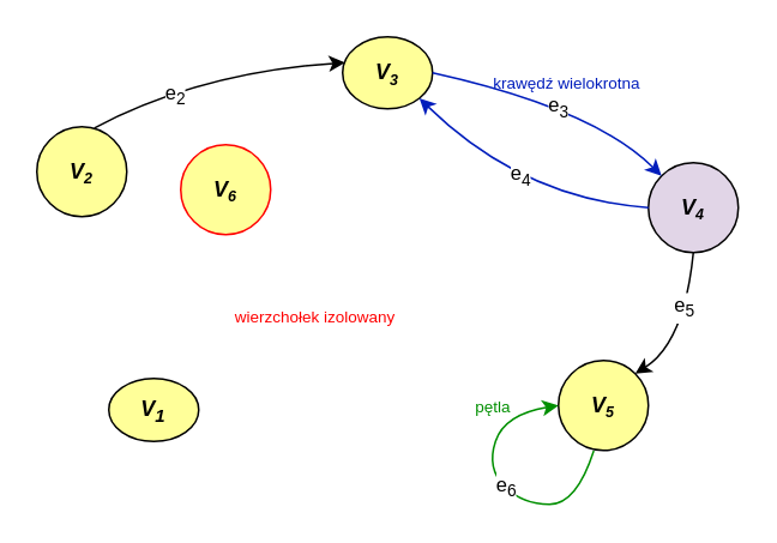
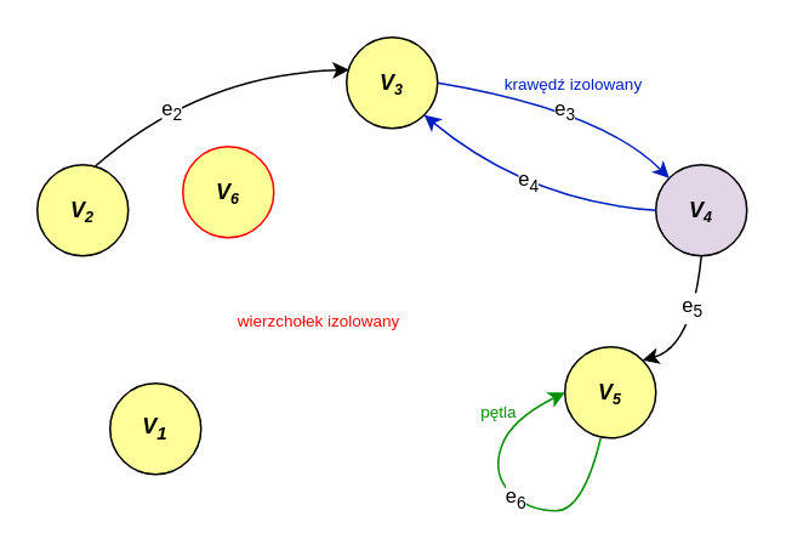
  <mxCell id="0" />
  <mxCell id="1" parent="0" />
- <mxCell id="2" value="V&lt;span style=&quot;font-size: 10px;&quot;&gt;&lt;sub&gt;2&lt;/sub&gt;&lt;/span&gt;" style="ellipse;whiteSpace=wrap;html=1;aspect=fixed;fillColor=#FFFF99;fontColor=#000000;fontStyle=3" parent="1" vertex="1"><mxGeometry x="20" y="70" width="50" height="50" as="geometry" /></mxCell>
- <mxCell id="3" value="V&lt;span style=&quot;font-size: 10px;&quot;&gt;&lt;sub&gt;3&lt;/sub&gt;&lt;/span&gt;" style="ellipse;whiteSpace=wrap;html=1;aspect=fixed;fillColor=#FFFF99;fontColor=#000000;fontStyle=3" parent="1" vertex="1"><mxGeometry x="190" y="20" width="50" height="40" as="geometry" /></mxCell>
+ <mxCell id="2" value="V&lt;span style=&quot;font-size: 10px;&quot;&gt;&lt;sub&gt;2&lt;/sub&gt;&lt;/span&gt;" style="ellipse;whiteSpace=wrap;html=1;aspect=fixed;fillColor=#FFFF99;fontColor=#000000;fontStyle=3" parent="1" vertex="1"><mxGeometry x="20" y="90" width="50" height="50" as="geometry" /></mxCell>
+ <mxCell id="3" value="V&lt;span style=&quot;font-size: 10px;&quot;&gt;&lt;sub&gt;3&lt;/sub&gt;&lt;/span&gt;" style="ellipse;whiteSpace=wrap;html=1;aspect=fixed;fillColor=#FFFF99;fontColor=#000000;fontStyle=3" parent="1" vertex="1"><mxGeometry x="190" y="20" width="50" height="50" as="geometry" /></mxCell>
  <mxCell id="4" value="V&lt;span style=&quot;font-size: 10px;&quot;&gt;&lt;sub&gt;6&lt;/sub&gt;&lt;/span&gt;" style="ellipse;whiteSpace=wrap;html=1;aspect=fixed;fillColor=#FFFF99;fontColor=#000000;fontStyle=3;strokeColor=#FF0000;" parent="1" vertex="1"><mxGeometry x="100" y="80" width="50" height="50" as="geometry" /></mxCell>
- <mxCell id="5" value="V&lt;sub&gt;1&lt;/sub&gt;" style="ellipse;whiteSpace=wrap;html=1;aspect=fixed;fillColor=#FFFF99;fontColor=#000000;fontStyle=3" parent="1" vertex="1"><mxGeometry x="60" y="210" width="50" height="35" as="geometry" /></mxCell>
+ <mxCell id="5" value="V&lt;sub&gt;1&lt;/sub&gt;" style="ellipse;whiteSpace=wrap;html=1;aspect=fixed;fillColor=#FFFF99;fontColor=#000000;fontStyle=3" parent="1" vertex="1"><mxGeometry x="60" y="210" width="50" height="50" as="geometry" /></mxCell>
  <mxCell id="6" value="V&lt;span style=&quot;font-size: 10px;&quot;&gt;&lt;sub&gt;4&lt;/sub&gt;&lt;/span&gt;" style="ellipse;whiteSpace=wrap;html=1;aspect=fixed;fillColor=#e1d5e7;fontColor=#000000;fontStyle=3;" parent="1" vertex="1"><mxGeometry x="360" y="90" width="50" height="50" as="geometry" /></mxCell>
  <mxCell id="7" value="" style="curved=1;endArrow=classic;html=1;rounded=0;exitX=0.639;exitY=0.014;exitDx=0;exitDy=0;entryX=0.028;entryY=0.358;entryDx=0;entryDy=0;exitPerimeter=0;entryPerimeter=0;" parent="1" source="2" target="3" edge="1"><mxGeometry width="50" height="50" relative="1" as="geometry"><mxPoint x="210" y="240" as="sourcePoint" /><mxPoint x="260" y="190" as="targetPoint" /><Array as="points"><mxPoint x="110" y="40" /></Array></mxGeometry></mxCell>
  <mxCell id="8" value="e&lt;sub&gt;2&lt;/sub&gt;" style="edgeLabel;html=1;align=center;verticalAlign=middle;resizable=0;points=[];fontColor=#000000;" parent="7" vertex="1" connectable="0"><mxGeometry x="-0.351" y="-5" relative="1" as="geometry"><mxPoint as="offset" /></mxGeometry></mxCell>
  <mxCell id="9" value="" style="curved=1;endArrow=classic;html=1;rounded=0;exitX=1;exitY=0.5;exitDx=0;exitDy=0;entryX=0;entryY=0;entryDx=0;entryDy=0;fillColor=#0050ef;strokeColor=#001DBC;" parent="1" source="3" target="6" edge="1"><mxGeometry width="50" height="50" relative="1" as="geometry"><mxPoint x="250.003" y="118.787" as="sourcePoint" /><mxPoint x="368.79" y="70" as="targetPoint" /><Array as="points"><mxPoint x="330" y="60" /></Array></mxGeometry></mxCell>
  <mxCell id="10" value="e&lt;sub&gt;3&lt;/sub&gt;" style="edgeLabel;html=1;align=center;verticalAlign=middle;resizable=0;points=[];fontColor=#000000;" parent="9" vertex="1" connectable="0"><mxGeometry x="-0.036" relative="1" as="geometry"><mxPoint x="1" y="4" as="offset" /></mxGeometry></mxCell>
  <mxCell id="11" value="" style="curved=1;endArrow=classic;html=1;rounded=0;exitX=0;exitY=0.5;exitDx=0;exitDy=0;entryX=1;entryY=1;entryDx=0;entryDy=0;fillColor=#0050ef;strokeColor=#001DBC;" parent="1" source="6" target="3" edge="1"><mxGeometry width="50" height="50" relative="1" as="geometry"><mxPoint x="301.21" y="180" as="sourcePoint" /><mxPoint x="419.997" y="228.787" as="targetPoint" /><Array as="points"><mxPoint x="290" y="110" /></Array></mxGeometry></mxCell>
  <mxCell id="12" value="e&lt;sub&gt;4&lt;/sub&gt;" style="edgeLabel;html=1;align=center;verticalAlign=middle;resizable=0;points=[];fontColor=#000000;" parent="11" vertex="1" connectable="0"><mxGeometry x="0.08" y="-12" relative="1" as="geometry"><mxPoint x="-2" y="4" as="offset" /></mxGeometry></mxCell>
- <mxCell id="13" value="V&lt;span style=&quot;font-size: 10px;&quot;&gt;&lt;sub&gt;5&lt;/sub&gt;&lt;/span&gt;" style="ellipse;whiteSpace=wrap;html=1;aspect=fixed;fillColor=#FFFF99;fontColor=#000000;fontStyle=3" parent="1" vertex="1"><mxGeometry x="310" y="200" width="50" height="50" as="geometry" /></mxCell>
+ <mxCell id="13" value="V&lt;span style=&quot;font-size: 10px;&quot;&gt;&lt;sub&gt;5&lt;/sub&gt;&lt;/span&gt;" style="ellipse;whiteSpace=wrap;html=1;aspect=fixed;fillColor=#FFFF99;fontColor=#000000;fontStyle=3" parent="1" vertex="1"><mxGeometry x="310" y="190" width="50" height="50" as="geometry" /></mxCell>
  <mxCell id="14" value="" style="curved=1;endArrow=classic;html=1;rounded=0;exitX=0.5;exitY=1;exitDx=0;exitDy=0;entryX=1;entryY=0;entryDx=0;entryDy=0;" parent="1" source="6" target="13" edge="1"><mxGeometry width="50" height="50" relative="1" as="geometry"><mxPoint x="410" y="192.32" as="sourcePoint" /><mxPoint x="282.678" y="139.998" as="targetPoint" /><Array as="points"><mxPoint x="380" y="190" /></Array></mxGeometry></mxCell>
  <mxCell id="15" value="e&lt;sub&gt;5&lt;/sub&gt;" style="edgeLabel;html=1;align=center;verticalAlign=middle;resizable=0;points=[];fontColor=#000000;" parent="14" vertex="1" connectable="0"><mxGeometry x="-0.212" y="-1" relative="1" as="geometry"><mxPoint x="-1" y="-2" as="offset" /></mxGeometry></mxCell>
  <mxCell id="16" value="" style="curved=1;endArrow=classic;html=1;rounded=0;exitX=0.393;exitY=1.003;exitDx=0;exitDy=0;entryX=0;entryY=0.5;entryDx=0;entryDy=0;exitPerimeter=0;fillColor=#008a00;strokeColor=#008F00;fontColor=default;" parent="1" source="13" target="13" edge="1"><mxGeometry width="50" height="50" relative="1" as="geometry"><mxPoint x="405" y="260" as="sourcePoint" /><mxPoint x="320" y="336.15" as="targetPoint" /><Array as="points"><mxPoint x="320" y="280" /><mxPoint x="290" y="280" /><mxPoint x="270" y="260" /><mxPoint x="280" y="230" /></Array></mxGeometry></mxCell>
  <mxCell id="17" value="e&lt;sub&gt;6&lt;/sub&gt;" style="edgeLabel;html=1;align=center;verticalAlign=middle;resizable=0;points=[];fontColor=#000000;" parent="16" vertex="1" connectable="0"><mxGeometry x="-0.112" y="1" relative="1" as="geometry"><mxPoint x="-5" y="-6" as="offset" /></mxGeometry></mxCell>
  <mxCell id="18" value="&lt;font color=&quot;#ff0000&quot; style=&quot;font-size: 9px;&quot;&gt;wierzchołek izolowany&lt;/font&gt;" style="text;html=1;strokeColor=none;fillColor=none;align=center;verticalAlign=middle;whiteSpace=wrap;rounded=0;fontColor=#000000;" parent="1" vertex="1"><mxGeometry x="110" y="170" width="130" height="10" as="geometry" /></mxCell>
- <mxCell id="19" value="&lt;font style=&quot;font-size: 9px;&quot;&gt;krawędź wielokrotna&lt;/font&gt;" style="text;html=1;strokeColor=none;fillColor=none;align=center;verticalAlign=middle;whiteSpace=wrap;rounded=0;fontColor=#001DBC;" parent="1" vertex="1"><mxGeometry x="250" y="40" width="130" height="10" as="geometry" /></mxCell>
+ <mxCell id="19" value="&lt;font style=&quot;font-size: 9px;&quot;&gt;krawędź izolowany&lt;/font&gt;" style="text;html=1;strokeColor=none;fillColor=none;align=center;verticalAlign=middle;whiteSpace=wrap;rounded=0;fontColor=#001DBC;" parent="1" vertex="1"><mxGeometry x="250" y="40" width="130" height="10" as="geometry" /></mxCell>
  <mxCell id="20" value="&lt;font style=&quot;font-size: 9px;&quot;&gt;pętla&lt;/font&gt;" style="text;html=1;strokeColor=none;fillColor=none;align=center;verticalAlign=middle;whiteSpace=wrap;rounded=0;fontColor=#008F00;" parent="1" vertex="1"><mxGeometry x="259" y="220" width="30" height="10" as="geometry" /></mxCell>
